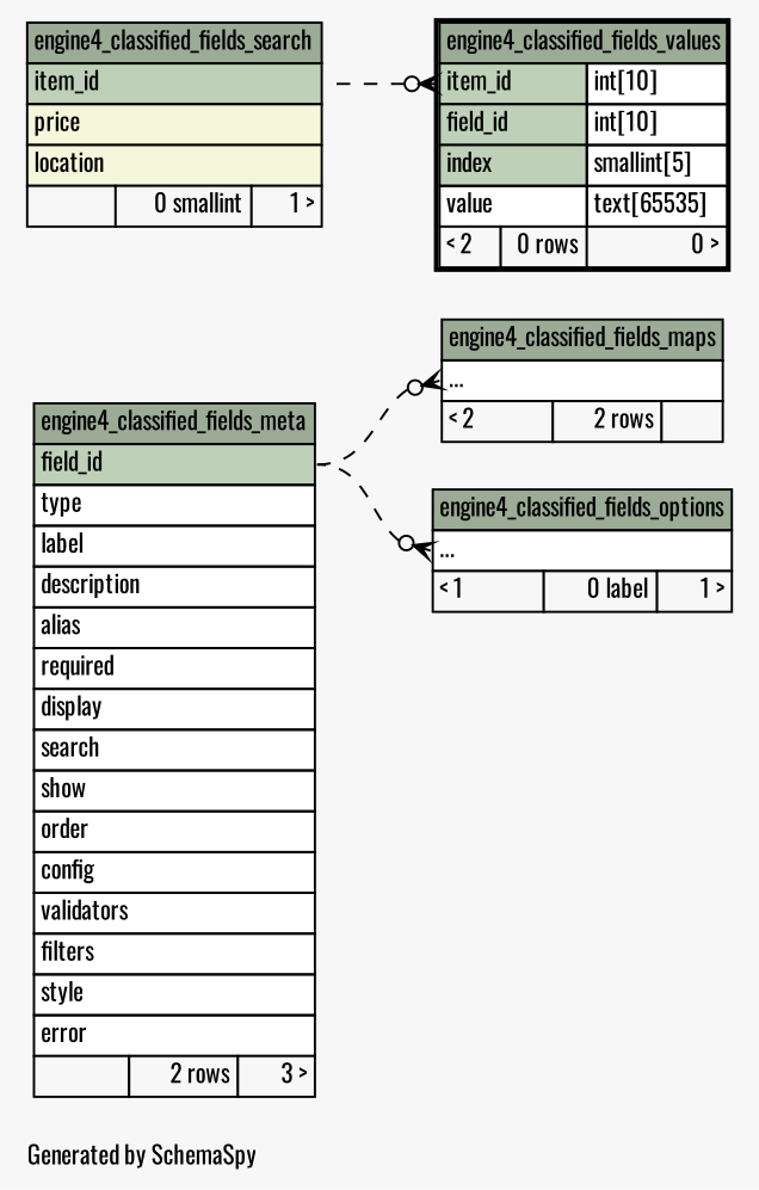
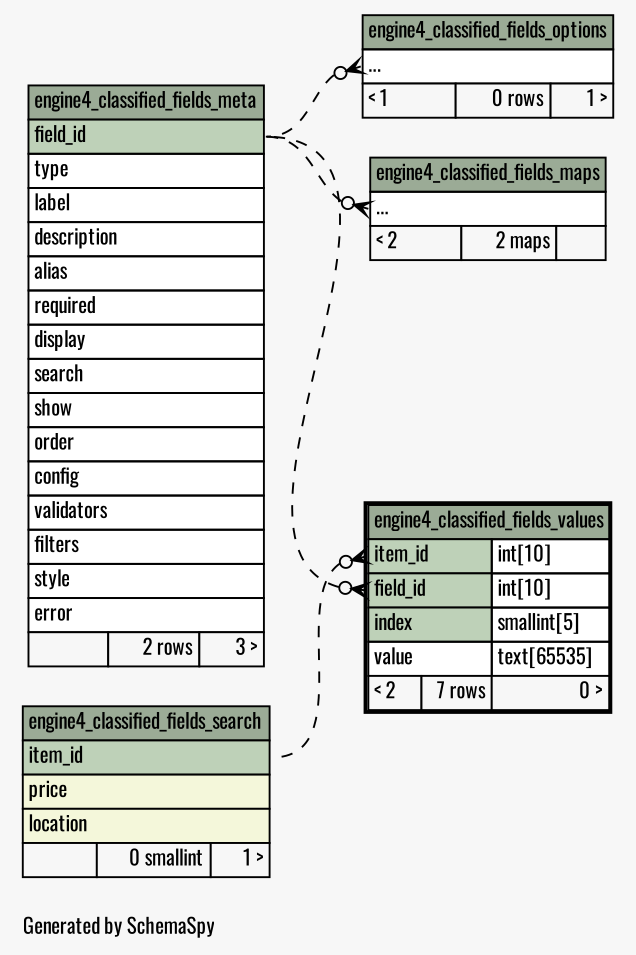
  digraph {
    bgcolor="#f7f7f7"
    fontname=Oswald
    fontsize=11
    label="\nGenerated by SchemaSpy"
    labeljust=l
    nodesep=0.18
    rankdir=RL
    ranksep=0.46
    node [fontname=Oswald fontsize=11 shape=plaintext]
    edge [arrowhead=none arrowsize=0.8 arrowtail=crowodot dir=back fontname=Oswald headport="field_id:e" style=dashed tailport="elipses:w"]
-   n1 [label=<     <TABLE BORDER="0" CELLBORDER="1" CELLSPACING="0" BGCOLOR="#ffffff">       <TR><TD COLSPAN="3" BGCOLOR="#9bab96" ALIGN="CENTER">engine4_classified_fields_maps</TD></TR>       <TR><TD PORT="elipses" COLSPAN="3" ALIGN="LEFT">...</TD></TR>       <TR><TD ALIGN="LEFT" BGCOLOR="#f7f7f7">&lt; 2</TD><TD ALIGN="RIGHT" BGCOLOR="#f7f7f7">2 rows</TD><TD ALIGN="RIGHT" BGCOLOR="#f7f7f7">  </TD></TR>     </TABLE>>]
+   n1 [label=<     <TABLE BORDER="0" CELLBORDER="1" CELLSPACING="0" BGCOLOR="#ffffff">       <TR><TD COLSPAN="3" BGCOLOR="#9bab96" ALIGN="CENTER">engine4_classified_fields_maps</TD></TR>       <TR><TD PORT="elipses" COLSPAN="3" ALIGN="LEFT">...</TD></TR>       <TR><TD ALIGN="LEFT" BGCOLOR="#f7f7f7">&lt; 2</TD><TD ALIGN="RIGHT" BGCOLOR="#f7f7f7">2 maps</TD><TD ALIGN="RIGHT" BGCOLOR="#f7f7f7">  </TD></TR>     </TABLE>>]
    n2 [label=<     <TABLE BORDER="0" CELLBORDER="1" CELLSPACING="0" BGCOLOR="#ffffff">       <TR><TD COLSPAN="3" BGCOLOR="#9bab96" ALIGN="CENTER">engine4_classified_fields_meta</TD></TR>       <TR><TD PORT="field_id" COLSPAN="3" BGCOLOR="#bed1b8" ALIGN="LEFT">field_id</TD></TR>       <TR><TD PORT="type" COLSPAN="3" ALIGN="LEFT">type</TD></TR>       <TR><TD PORT="label" COLSPAN="3" ALIGN="LEFT">label</TD></TR>       <TR><TD PORT="description" COLSPAN="3" ALIGN="LEFT">description</TD></TR>       <TR><TD PORT="alias" COLSPAN="3" ALIGN="LEFT">alias</TD></TR>       <TR><TD PORT="required" COLSPAN="3" ALIGN="LEFT">required</TD></TR>       <TR><TD PORT="display" COLSPAN="3" ALIGN="LEFT">display</TD></TR>       <TR><TD PORT="search" COLSPAN="3" ALIGN="LEFT">search</TD></TR>       <TR><TD PORT="show" COLSPAN="3" ALIGN="LEFT">show</TD></TR>       <TR><TD PORT="order" COLSPAN="3" ALIGN="LEFT">order</TD></TR>       <TR><TD PORT="config" COLSPAN="3" ALIGN="LEFT">config</TD></TR>       <TR><TD PORT="validators" COLSPAN="3" ALIGN="LEFT">validators</TD></TR>       <TR><TD PORT="filters" COLSPAN="3" ALIGN="LEFT">filters</TD></TR>       <TR><TD PORT="style" COLSPAN="3" ALIGN="LEFT">style</TD></TR>       <TR><TD PORT="error" COLSPAN="3" ALIGN="LEFT">error</TD></TR>       <TR><TD ALIGN="LEFT" BGCOLOR="#f7f7f7">  </TD><TD ALIGN="RIGHT" BGCOLOR="#f7f7f7">2 rows</TD><TD ALIGN="RIGHT" BGCOLOR="#f7f7f7">3 &gt;</TD></TR>     </TABLE>>]
-   n3 [label=<     <TABLE BORDER="0" CELLBORDER="1" CELLSPACING="0" BGCOLOR="#ffffff">       <TR><TD COLSPAN="3" BGCOLOR="#9bab96" ALIGN="CENTER">engine4_classified_fields_options</TD></TR>       <TR><TD PORT="elipses" COLSPAN="3" ALIGN="LEFT">...</TD></TR>       <TR><TD ALIGN="LEFT" BGCOLOR="#f7f7f7">&lt; 1</TD><TD ALIGN="RIGHT" BGCOLOR="#f7f7f7">0 label</TD><TD ALIGN="RIGHT" BGCOLOR="#f7f7f7">1 &gt;</TD></TR>     </TABLE>>]
-   n4 [label=<     <TABLE BORDER="2" CELLBORDER="1" CELLSPACING="0" BGCOLOR="#ffffff">       <TR><TD COLSPAN="3" BGCOLOR="#9bab96" ALIGN="CENTER">engine4_classified_fields_values</TD></TR>       <TR><TD PORT="item_id" COLSPAN="2" BGCOLOR="#bed1b8" ALIGN="LEFT">item_id</TD><TD PORT="item_id.type" ALIGN="LEFT">int[10]</TD></TR>       <TR><TD PORT="field_id" COLSPAN="2" BGCOLOR="#bed1b8" ALIGN="LEFT">field_id</TD><TD PORT="field_id.type" ALIGN="LEFT">int[10]</TD></TR>       <TR><TD PORT="index" COLSPAN="2" BGCOLOR="#bed1b8" ALIGN="LEFT">index</TD><TD PORT="index.type" ALIGN="LEFT">smallint[5]</TD></TR>       <TR><TD PORT="value" COLSPAN="2" ALIGN="LEFT">value</TD><TD PORT="value.type" ALIGN="LEFT">text[65535]</TD></TR>       <TR><TD ALIGN="LEFT" BGCOLOR="#f7f7f7">&lt; 2</TD><TD ALIGN="RIGHT" BGCOLOR="#f7f7f7">0 rows</TD><TD ALIGN="RIGHT" BGCOLOR="#f7f7f7">0 &gt;</TD></TR>     </TABLE>>]
+   n3 [label=<     <TABLE BORDER="0" CELLBORDER="1" CELLSPACING="0" BGCOLOR="#ffffff">       <TR><TD COLSPAN="3" BGCOLOR="#9bab96" ALIGN="CENTER">engine4_classified_fields_options</TD></TR>       <TR><TD PORT="elipses" COLSPAN="3" ALIGN="LEFT">...</TD></TR>       <TR><TD ALIGN="LEFT" BGCOLOR="#f7f7f7">&lt; 1</TD><TD ALIGN="RIGHT" BGCOLOR="#f7f7f7">0 rows</TD><TD ALIGN="RIGHT" BGCOLOR="#f7f7f7">1 &gt;</TD></TR>     </TABLE>>]
+   n4 [label=<     <TABLE BORDER="2" CELLBORDER="1" CELLSPACING="0" BGCOLOR="#ffffff">       <TR><TD COLSPAN="3" BGCOLOR="#9bab96" ALIGN="CENTER">engine4_classified_fields_values</TD></TR>       <TR><TD PORT="item_id" COLSPAN="2" BGCOLOR="#bed1b8" ALIGN="LEFT">item_id</TD><TD PORT="item_id.type" ALIGN="LEFT">int[10]</TD></TR>       <TR><TD PORT="field_id" COLSPAN="2" BGCOLOR="#bed1b8" ALIGN="LEFT">field_id</TD><TD PORT="field_id.type" ALIGN="LEFT">int[10]</TD></TR>       <TR><TD PORT="index" COLSPAN="2" BGCOLOR="#bed1b8" ALIGN="LEFT">index</TD><TD PORT="index.type" ALIGN="LEFT">smallint[5]</TD></TR>       <TR><TD PORT="value" COLSPAN="2" ALIGN="LEFT">value</TD><TD PORT="value.type" ALIGN="LEFT">text[65535]</TD></TR>       <TR><TD ALIGN="LEFT" BGCOLOR="#f7f7f7">&lt; 2</TD><TD ALIGN="RIGHT" BGCOLOR="#f7f7f7">7 rows</TD><TD ALIGN="RIGHT" BGCOLOR="#f7f7f7">0 &gt;</TD></TR>     </TABLE>>]
    n5 [label=<     <TABLE BORDER="0" CELLBORDER="1" CELLSPACING="0" BGCOLOR="#ffffff">       <TR><TD COLSPAN="3" BGCOLOR="#9bab96" ALIGN="CENTER">engine4_classified_fields_search</TD></TR>       <TR><TD PORT="item_id" COLSPAN="3" BGCOLOR="#bed1b8" ALIGN="LEFT">item_id</TD></TR>       <TR><TD PORT="price" COLSPAN="3" BGCOLOR="#f4f7da" ALIGN="LEFT">price</TD></TR>       <TR><TD PORT="location" COLSPAN="3" BGCOLOR="#f4f7da" ALIGN="LEFT">location</TD></TR>       <TR><TD ALIGN="LEFT" BGCOLOR="#f7f7f7">  </TD><TD ALIGN="RIGHT" BGCOLOR="#f7f7f7">0 smallint</TD><TD ALIGN="RIGHT" BGCOLOR="#f7f7f7">1 &gt;</TD></TR>     </TABLE>>]
    n1 -> n2
    n3 -> n2
+   n4 -> n2 [tailport="field_id:w"]
    n4 -> n5 [headport="item_id:e" tailport="item_id:w"]
  }
